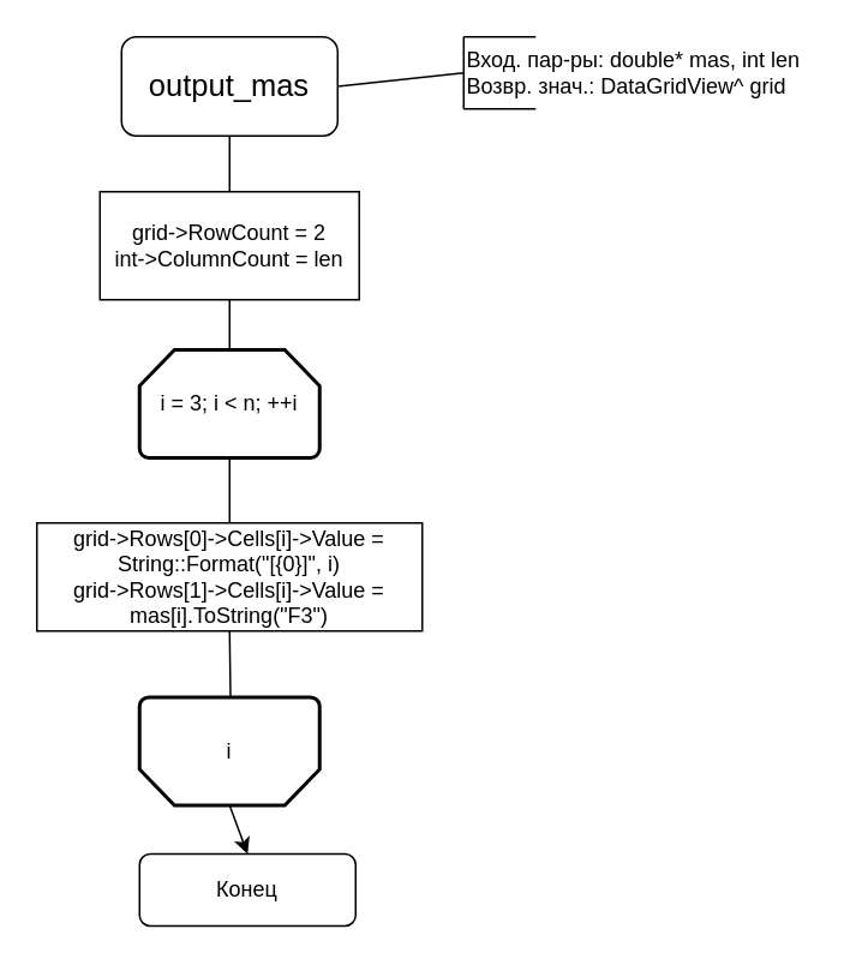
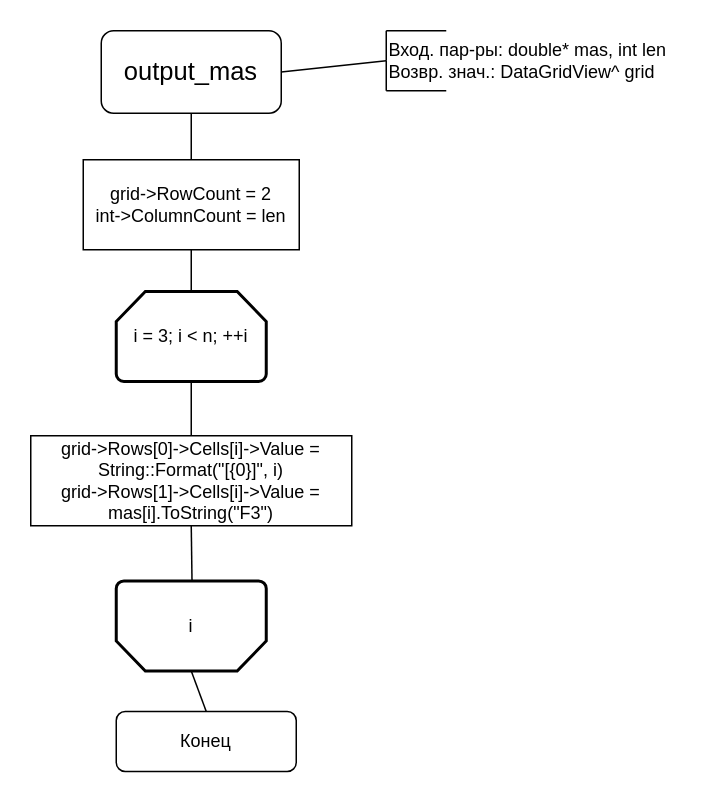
  <mxCell id="0" />
  <mxCell id="1" parent="0" />
  <mxCell id="2" value="&lt;font style=&quot;font-size: 17px;&quot;&gt;output_mas&lt;/font&gt;" style="rounded=1;whiteSpace=wrap;html=1;fontSize=14;glass=0;strokeWidth=1;shadow=0;" vertex="1" parent="1"><mxGeometry x="67" y="20" width="120" height="55" as="geometry" /></mxCell>
  <mxCell id="3" value="Конец" style="rounded=1;whiteSpace=wrap;html=1;fontSize=12;glass=0;strokeWidth=1;shadow=0;" vertex="1" parent="1"><mxGeometry x="77" y="473.83" width="120" height="40" as="geometry" /></mxCell>
  <mxCell id="4" value="Вход. пар-ры:&amp;nbsp;double* mas, int len&lt;br&gt;Возвр. знач.: DataGridView^ grid" style="text;html=1;strokeColor=none;fillColor=none;align=left;verticalAlign=middle;whiteSpace=wrap;rounded=0;" vertex="1" parent="1"><mxGeometry x="257" y="25" width="193" height="30" as="geometry" /></mxCell>
  <mxCell id="5" value="" style="endArrow=none;html=1;rounded=0;entryX=1;entryY=0.5;entryDx=0;entryDy=0;exitX=0;exitY=0.5;exitDx=0;exitDy=0;" edge="1" parent="1" source="4" target="2"><mxGeometry width="50" height="50" relative="1" as="geometry"><mxPoint x="167" y="110" as="sourcePoint" /><mxPoint x="217" y="60" as="targetPoint" /></mxGeometry></mxCell>
  <mxCell id="6" value="" style="endArrow=none;html=1;rounded=0;" edge="1" parent="1"><mxGeometry width="50" height="50" relative="1" as="geometry"><mxPoint x="257" y="20" as="sourcePoint" /><mxPoint x="257" y="40" as="targetPoint" /></mxGeometry></mxCell>
  <mxCell id="7" value="" style="endArrow=none;html=1;rounded=0;" edge="1" parent="1"><mxGeometry width="50" height="50" relative="1" as="geometry"><mxPoint x="257" y="60" as="sourcePoint" /><mxPoint x="257" y="40" as="targetPoint" /></mxGeometry></mxCell>
  <mxCell id="8" value="" style="endArrow=none;html=1;rounded=0;" edge="1" parent="1"><mxGeometry width="50" height="50" relative="1" as="geometry"><mxPoint x="257" y="60" as="sourcePoint" /><mxPoint x="297" y="60" as="targetPoint" /></mxGeometry></mxCell>
  <mxCell id="9" value="" style="endArrow=none;html=1;rounded=0;" edge="1" parent="1"><mxGeometry width="50" height="50" relative="1" as="geometry"><mxPoint x="257" y="20" as="sourcePoint" /><mxPoint x="297" y="20" as="targetPoint" /></mxGeometry></mxCell>
  <mxCell id="10" value="" style="endArrow=none;html=1;rounded=0;exitX=0.5;exitY=1;exitDx=0;exitDy=0;entryX=0.5;entryY=0;entryDx=0;entryDy=0;" edge="1" parent="1" source="2"><mxGeometry width="50" height="50" relative="1" as="geometry"><mxPoint x="295" y="335" as="sourcePoint" /><mxPoint x="127" y="110" as="targetPoint" /></mxGeometry></mxCell>
  <mxCell id="11" value="&lt;div style=&quot;&quot;&gt;&lt;font style=&quot;font-size: 12px;&quot;&gt;grid-&amp;gt;RowCount = 2&lt;/font&gt;&lt;/div&gt;&lt;div style=&quot;&quot;&gt;&lt;font style=&quot;font-size: 12px;&quot;&gt;int-&amp;gt;ColumnCount = len&lt;/font&gt;&lt;/div&gt;" style="rounded=0;whiteSpace=wrap;html=1;" vertex="1" parent="1"><mxGeometry x="55" y="106" width="144" height="60" as="geometry" /></mxCell>
  <mxCell id="12" value="" style="endArrow=none;html=1;rounded=0;exitX=0.5;exitY=0;exitDx=0;exitDy=0;entryX=0.5;entryY=1;entryDx=0;entryDy=0;" edge="1" parent="1" target="11"><mxGeometry width="50" height="50" relative="1" as="geometry"><mxPoint x="127" y="193.333" as="sourcePoint" /><mxPoint x="372.5" y="142.333" as="targetPoint" /></mxGeometry></mxCell>
  <mxCell id="13" value="&lt;div&gt;grid-&amp;gt;Rows[0]-&amp;gt;Cells[i]-&amp;gt;Value = String::Format(&quot;[{0}]&quot;, i)&lt;/div&gt;&lt;div&gt;grid-&amp;gt;Rows[1]-&amp;gt;Cells[i]-&amp;gt;Value = mas[i].ToString(&quot;F3&quot;)&lt;/div&gt;" style="rounded=0;whiteSpace=wrap;html=1;" vertex="1" parent="1"><mxGeometry x="20" y="290" width="214" height="60" as="geometry" /></mxCell>
  <mxCell id="14" value="" style="endArrow=none;html=1;rounded=0;exitX=0.5;exitY=1;exitDx=0;exitDy=0;entryX=0.5;entryY=0;entryDx=0;entryDy=0;exitPerimeter=0;" edge="1" parent="1" source="16" target="13"><mxGeometry width="50" height="50" relative="1" as="geometry"><mxPoint x="127" y="273.333" as="sourcePoint" /><mxPoint x="372.5" y="304.333" as="targetPoint" /></mxGeometry></mxCell>
  <mxCell id="15" value="" style="endArrow=none;html=1;rounded=0;exitX=0.5;exitY=1;exitDx=0;exitDy=0;" edge="1" parent="1" source="13"><mxGeometry width="50" height="50" relative="1" as="geometry"><mxPoint x="322.5" y="354.333" as="sourcePoint" /><mxPoint x="127.5" y="386.333" as="targetPoint" /></mxGeometry></mxCell>
  <mxCell id="16" value="i = 3; i &amp;lt; n; ++i" style="strokeWidth=2;html=1;shape=mxgraph.flowchart.loop_limit;whiteSpace=wrap;" vertex="1" parent="1"><mxGeometry x="77.003" y="193.833" width="100" height="60" as="geometry" /></mxCell>
  <mxCell id="17" value="i" style="strokeWidth=2;html=1;shape=mxgraph.flowchart.loop_limit;whiteSpace=wrap;flipH=1;flipV=1;" vertex="1" parent="1"><mxGeometry x="77.003" y="386.833" width="100" height="60" as="geometry" /></mxCell>
- <mxCell id="18" value="" style="endArrow=classic;html=1;rounded=0;exitX=0.5;exitY=0;exitDx=0;exitDy=0;exitPerimeter=0;entryX=0.5;entryY=0;entryDx=0;entryDy=0;" edge="1" parent="1" source="17" target="3"><mxGeometry width="50" height="50" relative="1" as="geometry"><mxPoint x="39.833" y="364.833" as="sourcePoint" /><mxPoint x="89.833" y="314.833" as="targetPoint" /></mxGeometry></mxCell>
+ <mxCell id="18" value="" style="endArrow=none;html=1;rounded=0;exitX=0.5;exitY=0;exitDx=0;exitDy=0;exitPerimeter=0;entryX=0.5;entryY=0;entryDx=0;entryDy=0;" edge="1" parent="1" source="17" target="3"><mxGeometry width="50" height="50" relative="1" as="geometry"><mxPoint x="39.833" y="364.833" as="sourcePoint" /><mxPoint x="89.833" y="314.833" as="targetPoint" /></mxGeometry></mxCell>
